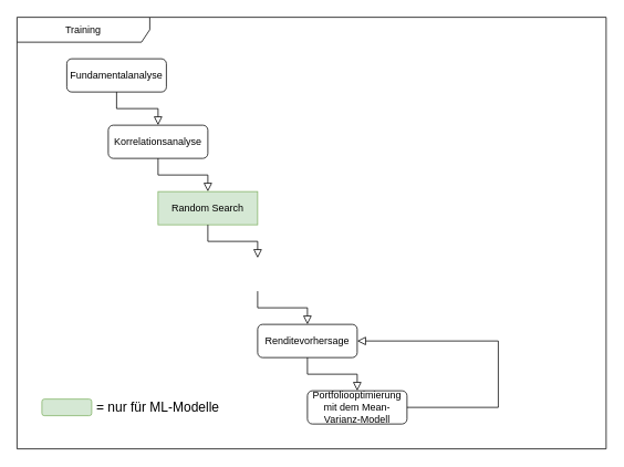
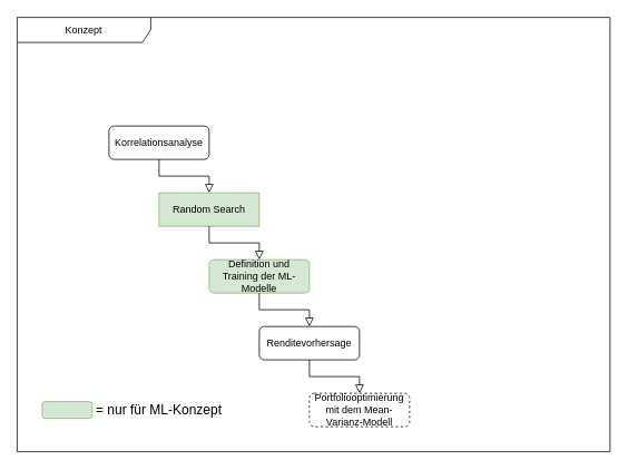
  <mxCell id="0" />
  <mxCell id="1" parent="0" />
- <mxCell id="2" value="Training" style="shape=umlFrame;whiteSpace=wrap;html=1;pointerEvents=0;recursiveResize=0;container=1;collapsible=0;width=160;" parent="1" vertex="1"><mxGeometry x="20" y="20" width="710" height="520" as="geometry" /></mxCell>
+ <mxCell id="2" value="Konzept" style="shape=umlFrame;whiteSpace=wrap;html=1;pointerEvents=0;recursiveResize=0;container=1;collapsible=0;width=160;" parent="1" vertex="1"><mxGeometry x="20" y="20" width="710" height="520" as="geometry" /></mxCell>
  <mxCell id="3" value="Korrelationsanalyse" style="rounded=1;whiteSpace=wrap;html=1;fontSize=12;glass=0;strokeWidth=1;shadow=0;" parent="2" vertex="1"><mxGeometry x="110" y="130" width="120" height="40" as="geometry" /></mxCell>
  <mxCell id="4" value="" style="rounded=0;html=1;jettySize=auto;orthogonalLoop=1;fontSize=11;endArrow=block;endFill=0;endSize=8;strokeWidth=1;shadow=0;labelBackgroundColor=none;edgeStyle=orthogonalEdgeStyle;entryX=0.5;entryY=0;entryDx=0;entryDy=0;" parent="2" edge="1"><mxGeometry relative="1" as="geometry"><mxPoint x="170" y="170" as="sourcePoint" /><mxPoint x="230" y="210" as="targetPoint" /><Array as="points"><mxPoint x="170" y="190" /><mxPoint x="230" y="190" /></Array></mxGeometry></mxCell>
  <mxCell id="5" value="Random Search" style="whiteSpace=wrap;html=1;fontSize=12;glass=0;strokeWidth=1;shadow=0;fillColor=#d5e8d4;strokeColor=#82b366;rounded=0;" parent="2" vertex="1"><mxGeometry x="170" y="210" width="120" height="40" as="geometry" /></mxCell>
+ <mxCell id="6" value="Definition und Training der ML-Modelle" style="rounded=1;whiteSpace=wrap;html=1;fontSize=12;glass=0;strokeWidth=1;shadow=0;fillColor=#d5e8d4;strokeColor=#82b366;" parent="2" vertex="1"><mxGeometry x="230" y="290" width="120" height="40" as="geometry" /></mxCell>
  <mxCell id="7" value="" style="rounded=0;html=1;jettySize=auto;orthogonalLoop=1;fontSize=11;endArrow=block;endFill=0;endSize=8;strokeWidth=1;shadow=0;labelBackgroundColor=none;edgeStyle=orthogonalEdgeStyle;entryX=0.5;entryY=0;entryDx=0;entryDy=0;" parent="2" edge="1"><mxGeometry relative="1" as="geometry"><mxPoint x="230" y="250" as="sourcePoint" /><mxPoint x="290" y="290" as="targetPoint" /><Array as="points"><mxPoint x="230" y="270" /><mxPoint x="290" y="270" /></Array></mxGeometry></mxCell>
  <mxCell id="8" value="Renditevorhersage" style="rounded=1;whiteSpace=wrap;html=1;fontSize=12;glass=0;strokeWidth=1;shadow=0;" parent="2" vertex="1"><mxGeometry x="290" y="370" width="120" height="40" as="geometry" /></mxCell>
- <mxCell id="9" value="Portfoliooptimierung mit dem Mean-Varianz-Modell" style="rounded=1;whiteSpace=wrap;html=1;fontSize=12;glass=0;strokeWidth=1;shadow=0;" parent="2" vertex="1"><mxGeometry x="350" y="450" width="120" height="40" as="geometry" /></mxCell>
+ <mxCell id="9" value="Portfoliooptimierung mit dem Mean-Varianz-Modell" style="rounded=1;whiteSpace=wrap;html=1;fontSize=12;glass=0;strokeWidth=1;shadow=0;dashed=1;" parent="2" vertex="1"><mxGeometry x="350" y="450" width="120" height="40" as="geometry" /></mxCell>
  <mxCell id="10" value="" style="rounded=0;html=1;jettySize=auto;orthogonalLoop=1;fontSize=11;endArrow=block;endFill=0;endSize=8;strokeWidth=1;shadow=0;labelBackgroundColor=none;edgeStyle=orthogonalEdgeStyle;entryX=0.5;entryY=0;entryDx=0;entryDy=0;" parent="2" edge="1"><mxGeometry relative="1" as="geometry"><mxPoint x="350" y="410" as="sourcePoint" /><mxPoint x="410" y="450" as="targetPoint" /><Array as="points"><mxPoint x="350" y="430" /><mxPoint x="410" y="430" /></Array></mxGeometry></mxCell>
- <mxCell id="11" value="" style="rounded=0;html=1;jettySize=auto;orthogonalLoop=1;fontSize=11;endArrow=block;endFill=0;endSize=8;strokeWidth=1;shadow=0;labelBackgroundColor=none;edgeStyle=orthogonalEdgeStyle;entryX=1;entryY=0.5;entryDx=0;entryDy=0;exitX=1;exitY=0.5;exitDx=0;exitDy=0;" parent="2" source="9" target="8" edge="1"><mxGeometry relative="1" as="geometry"><mxPoint x="530" y="555" as="sourcePoint" /><mxPoint x="640" y="490" as="targetPoint" /><Array as="points"><mxPoint x="580" y="470" /><mxPoint x="580" y="390" /></Array></mxGeometry></mxCell>
  <mxCell id="12" value="" style="rounded=0;html=1;jettySize=auto;orthogonalLoop=1;fontSize=11;endArrow=block;endFill=0;endSize=8;strokeWidth=1;shadow=0;labelBackgroundColor=none;edgeStyle=orthogonalEdgeStyle;entryX=0.5;entryY=0;entryDx=0;entryDy=0;" parent="2" edge="1"><mxGeometry relative="1" as="geometry"><mxPoint x="290" y="330" as="sourcePoint" /><mxPoint x="350" y="370" as="targetPoint" /><Array as="points"><mxPoint x="290" y="350" /><mxPoint x="350" y="350" /></Array></mxGeometry></mxCell>
  <mxCell id="13" value="" style="rounded=1;whiteSpace=wrap;html=1;fillColor=#d5e8d4;strokeColor=#82b366;" parent="2" vertex="1"><mxGeometry x="30" y="460" width="60" height="20" as="geometry" /></mxCell>
- <mxCell id="14" value="= nur für ML-Modelle" style="text;html=1;align=center;verticalAlign=middle;whiteSpace=wrap;rounded=0;fontSize=16;" parent="2" vertex="1"><mxGeometry x="90" y="455" width="160" height="30" as="geometry" /></mxCell>
- <mxCell id="15" value="Fundamentalanalyse" style="rounded=1;whiteSpace=wrap;html=1;fontSize=12;glass=0;strokeWidth=1;shadow=0;" parent="2" vertex="1"><mxGeometry x="60" y="50" width="120" height="40" as="geometry" /></mxCell>
- <mxCell id="16" value="" style="rounded=0;html=1;jettySize=auto;orthogonalLoop=1;fontSize=11;endArrow=block;endFill=0;endSize=8;strokeWidth=1;shadow=0;labelBackgroundColor=none;edgeStyle=orthogonalEdgeStyle;entryX=0.5;entryY=0;entryDx=0;entryDy=0;" parent="2" source="15" target="3" edge="1"><mxGeometry relative="1" as="geometry"><mxPoint x="120" y="150" as="targetPoint" /><Array as="points"><mxPoint x="120" y="110" /><mxPoint x="170" y="110" /></Array></mxGeometry></mxCell>
+ <mxCell id="14" value="= nur für ML-Konzept" style="text;html=1;align=center;verticalAlign=middle;whiteSpace=wrap;rounded=0;fontSize=16;" parent="2" vertex="1"><mxGeometry x="90" y="455" width="160" height="30" as="geometry" /></mxCell>
